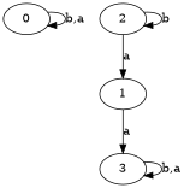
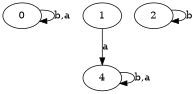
  digraph {
    d2tdocpreamble="\usetikzlibrary{automata}"
    d2tfigpreamble="\tikzstyle{every state}= [ draw=blue!50,very thick,fill=blue!20]  \tikzstyle{auto}= [fill=white]"
    ranksep=0.5
    node [style=state]
    edge [lblstyle=auto topath="loop above"]
    n1 [label=0 style="state, accepting"]
    n2 [label=1]
-   n3 [label=3 style="state, initial"]
+   n3 [label=4 style="state, initial"]
    n4 [label=2]
    n1 -> n1 [label="b,a"]
    n2 -> n3 [label=a topath="bend right"]
    n3 -> n3 [label="b,a"]
-   n4 -> n2 [label=a topath="bend right"]
    n4 -> n4 [label=b]
  }
